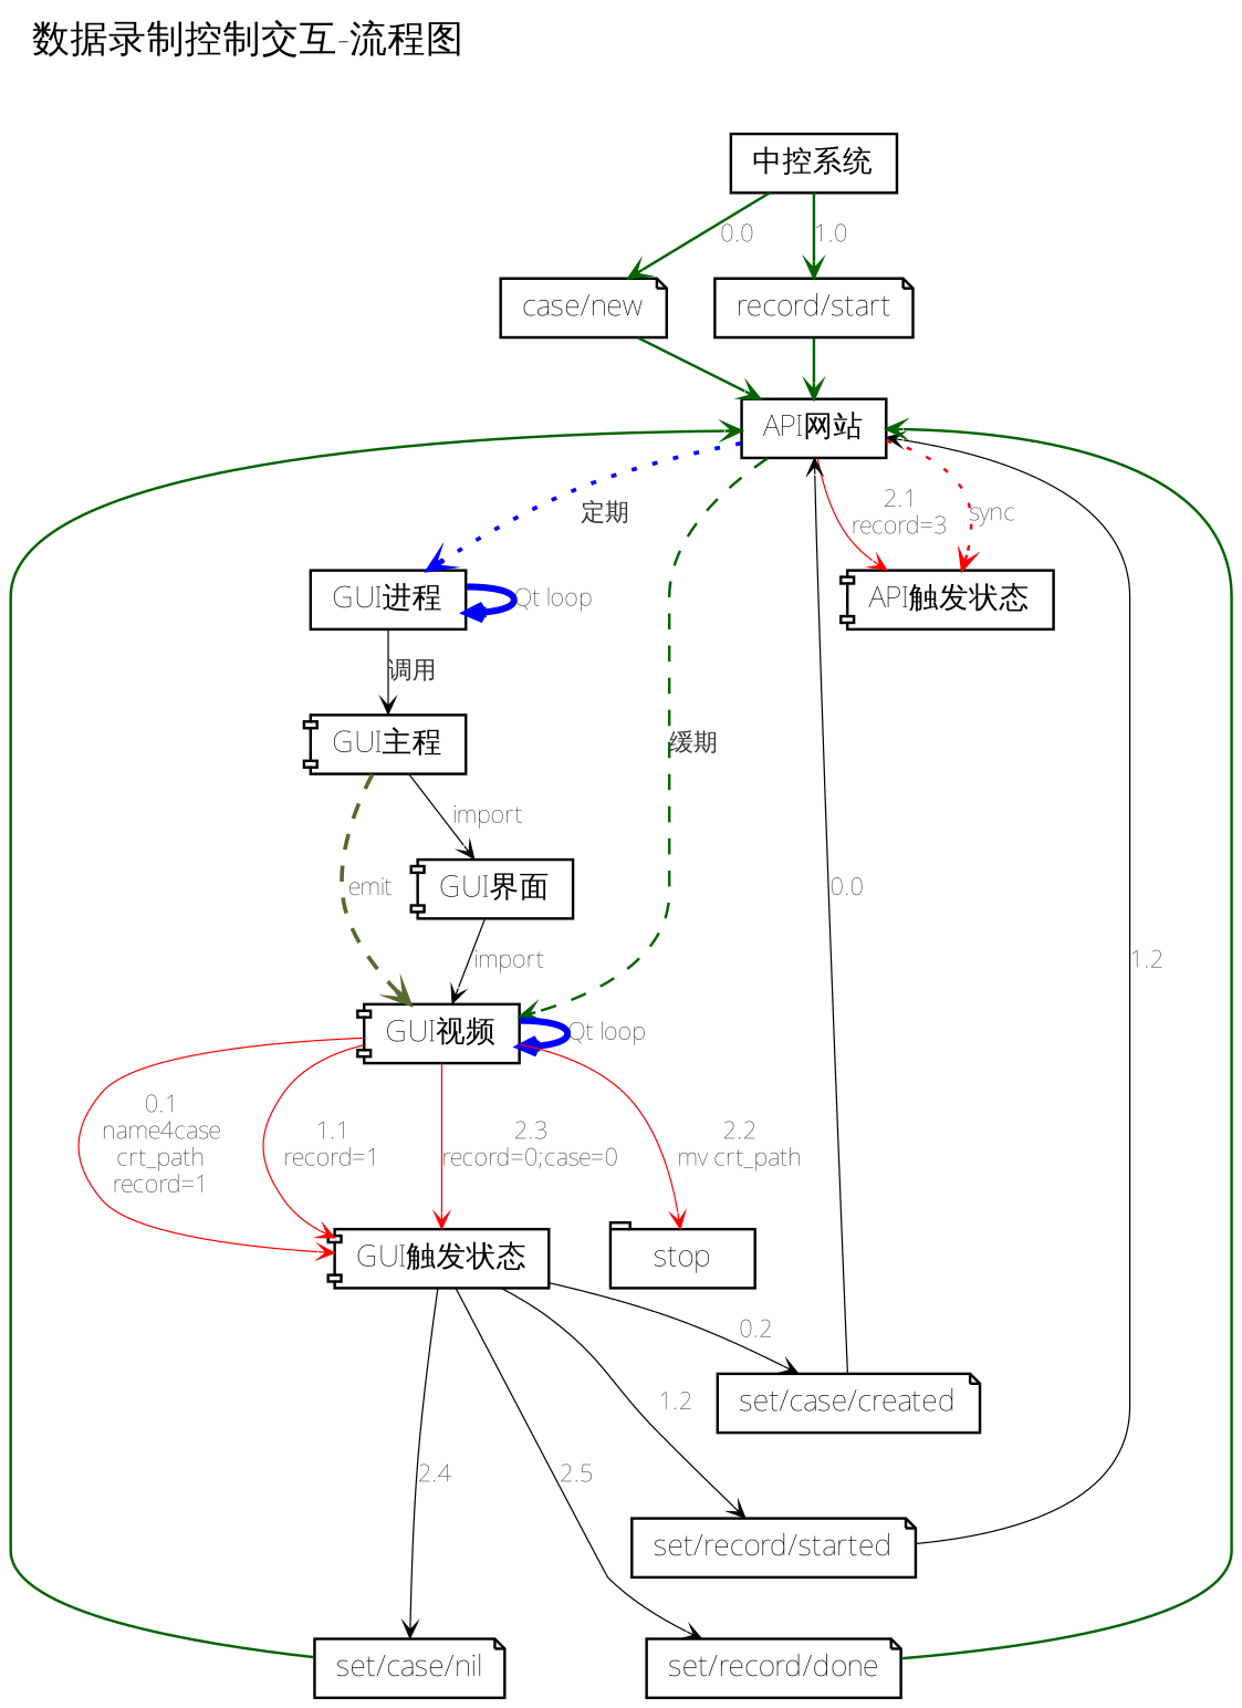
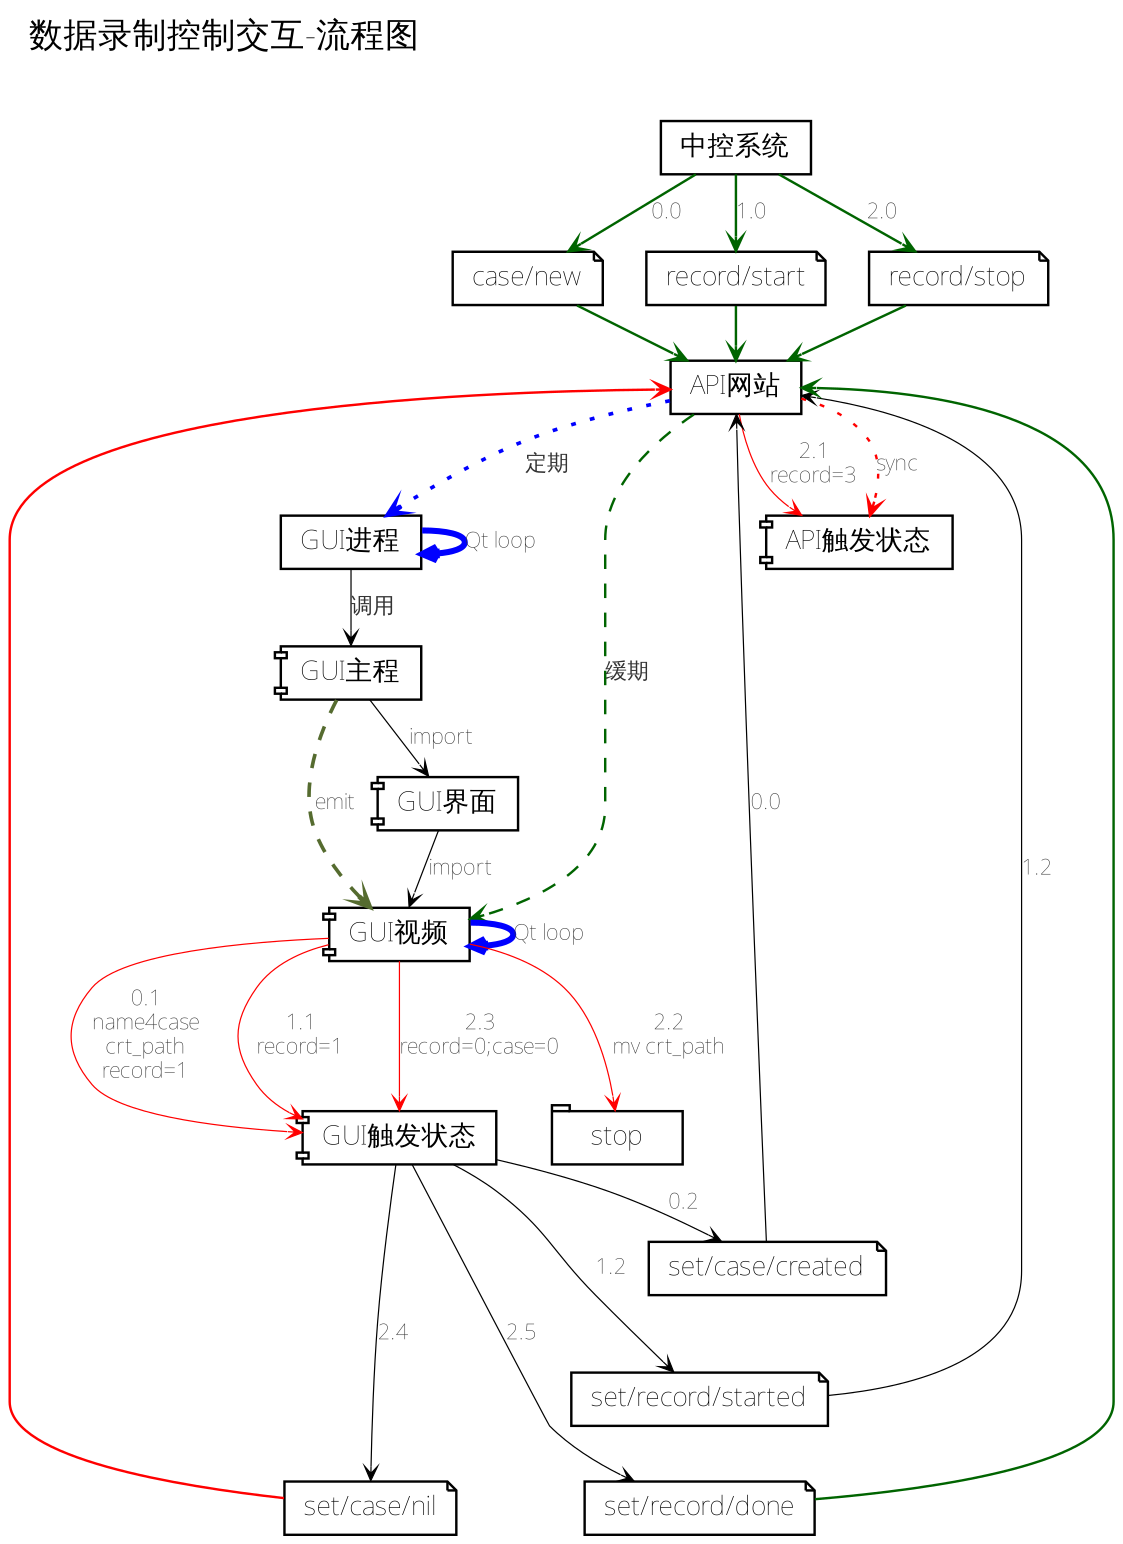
  digraph {
    fontname="Noto Sans S Chinese Thin"
    fontsize=14.0
    label="数据录制控制交互-流程图"
    labeljust=l
    labelloc=t
    rankdir=TB
    ranksep=0.3
    node [fontname="Noto Sans S Chinese Thin" fontsize=11.0 shape=note]
    edge [arrowhead=vee arrowsize=0.6 arrowtail=none fontcolor="#333333" fontname="Noto Sans S Chinese Thin" fontsize=9.0 style="setlinewidth(0.5)"]
    n1 [height=0.3 label="中控系统" shape=box]
    n2 [height=0.3 label="case/new"]
    n3 [height=0.3 label="record/start"]
+   n4 [height=0.3 label="record/stop"]
    n5 [height=0.3 label="API网站" shape=box]
    n6 [height=0.3 label="API触发状态" shape=component]
    n7 [height=0.3 label="GUI进程" shape=box]
    n8 [height=0.3 label="GUI视频" shape=component]
    n9 [height=0.3 label="set/case/created"]
    n10 [height=0.3 label="GUI主程" shape=component]
    n11 [height=0.3 label="GUI触发状态" shape=component]
    n12 [height=0.3 label=stop shape=tab]
    n13 [height=0.3 label="set/record/started"]
    n14 [height=0.3 label="GUI界面" shape=component]
    n15 [height=0.3 label="set/case/nil"]
    n16 [height=0.3 label="set/record/done"]
    n1 -> n2 [color=darkgreen label=0.0 style="setlinewidth(1)"]
    n1 -> n3 [color=darkgreen label=1.0 style="setlinewidth(1)"]
+   n1 -> n4 [color=darkgreen label=2.0 style="setlinewidth(1)"]
    n2 -> n5 [color=darkgreen style="setlinewidth(1)"]
    n3 -> n5 [color=darkgreen style="setlinewidth(1)"]
+   n4 -> n5 [color=darkgreen style="setlinewidth(1)"]
    n5 -> n6 [color=red label=sync style=dotted]
    n5 -> n6 [color=red label="2.1\nrecord=3"]
    n5 -> n7 [color=blue label="定期" style="dotted,setlinewidth(1.5)"]
    n5 -> n8 [color=darkgreen label="缓期" style="dashed,setlinewidth(1)"]
    n6 -> n9 [style=invis]
    n7 -> n7 [color=blue label="Qt loop" style="setlinewidth(2.5)"]
    n7 -> n10 [label="调用"]
    n8 -> n8 [color=blue label="Qt loop" style="setlinewidth(2.5)"]
    n8 -> n11 [color=red label="0.1\nname4case\ncrt_path\nrecord=1"]
    n8 -> n11 [color=red label="1.1\nrecord=1"]
    n8 -> n11 [color=red label="2.3\nrecord=0;case=0"]
    n8 -> n12 [color=red label="2.2\nmv crt_path"]
    n9 -> n5 [label=0.0]
    n9 -> n13 [style=invis]
    n10 -> n8 [color=darkolivegreen label=emit style="dashed,setlinewidth(1.5)"]
    n10 -> n14 [label=import]
    n11 -> n9 [label=0.2]
    n11 -> n13 [label=1.2]
    n11 -> n15 [label=2.4]
    n11 -> n16 [label=2.5]
    n13 -> n5 [label=1.2]
    n13 -> n15 [style=invis]
    n13 -> n16 [style=invis]
    n14 -> n8 [label=import]
-   n15 -> n5 [color=darkgreen style="setlinewidth(1)"]
+   n15 -> n5 [color=red style="setlinewidth(1)"]
    n16 -> n5 [color=darkgreen style="setlinewidth(1)"]
  }
